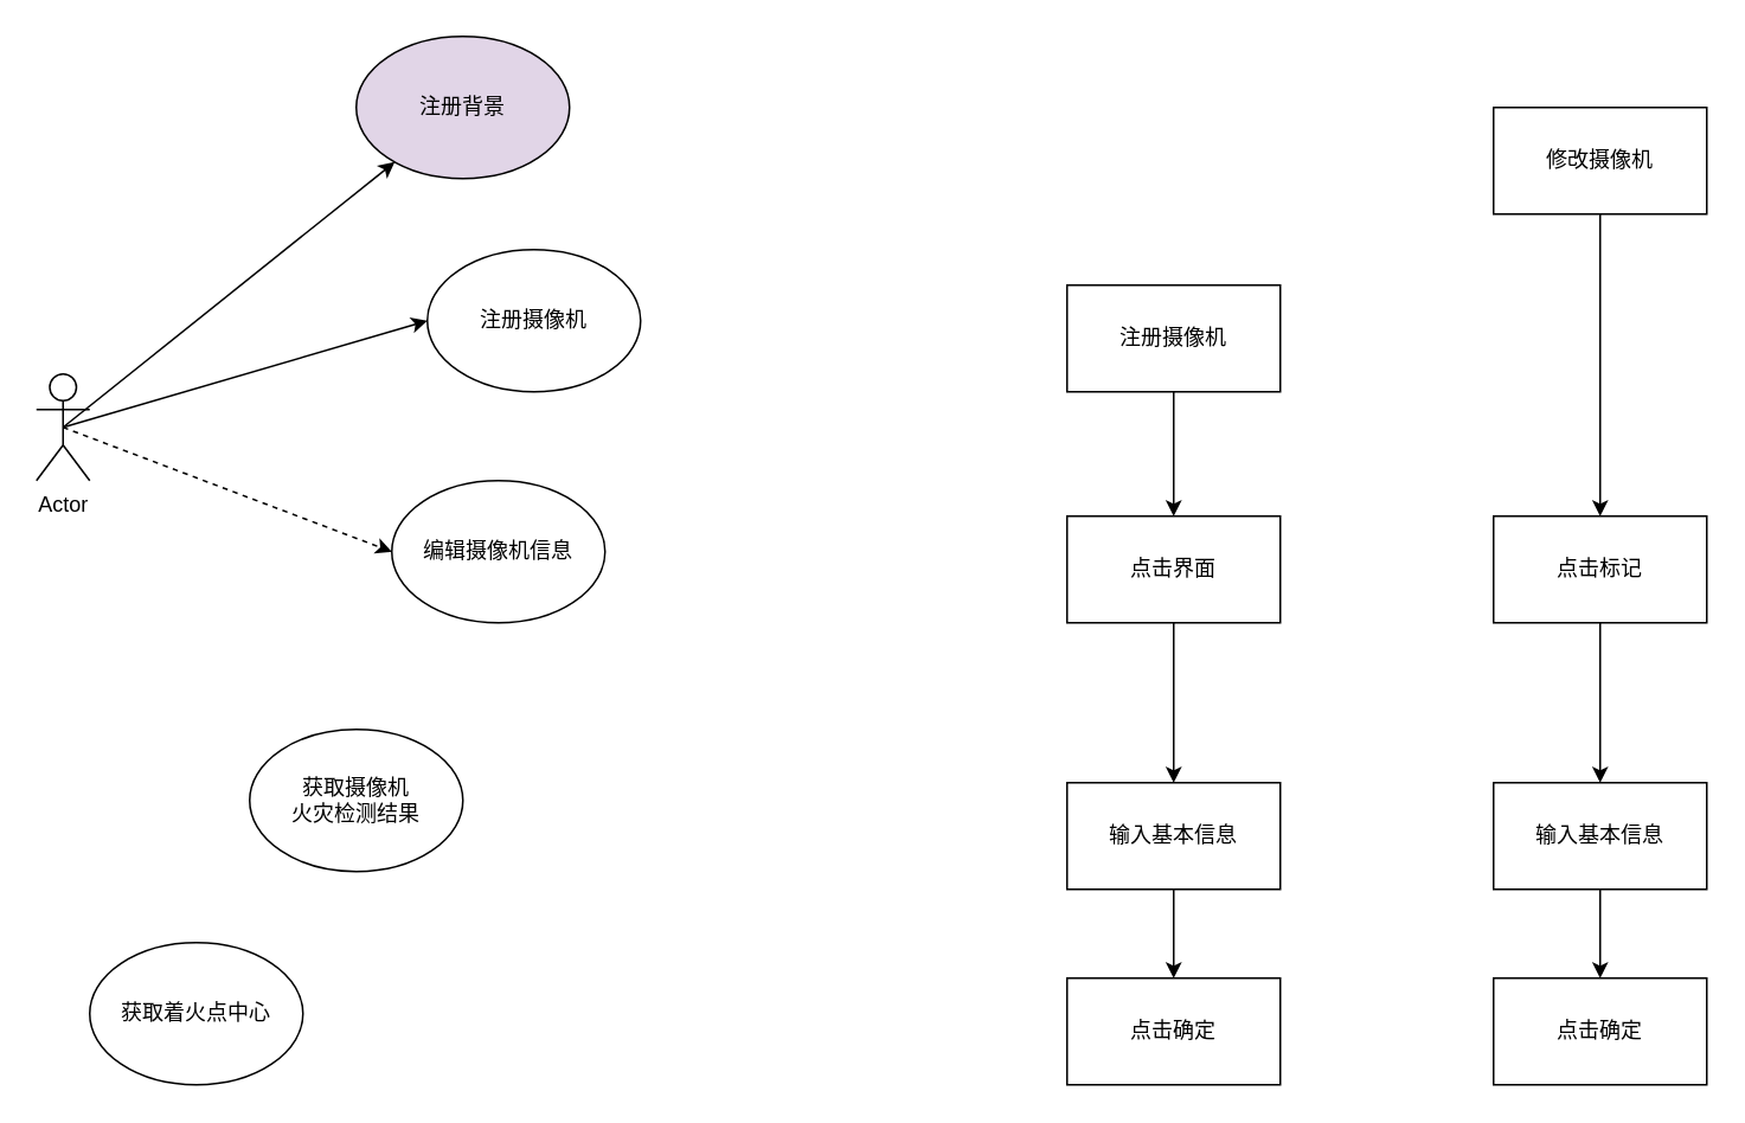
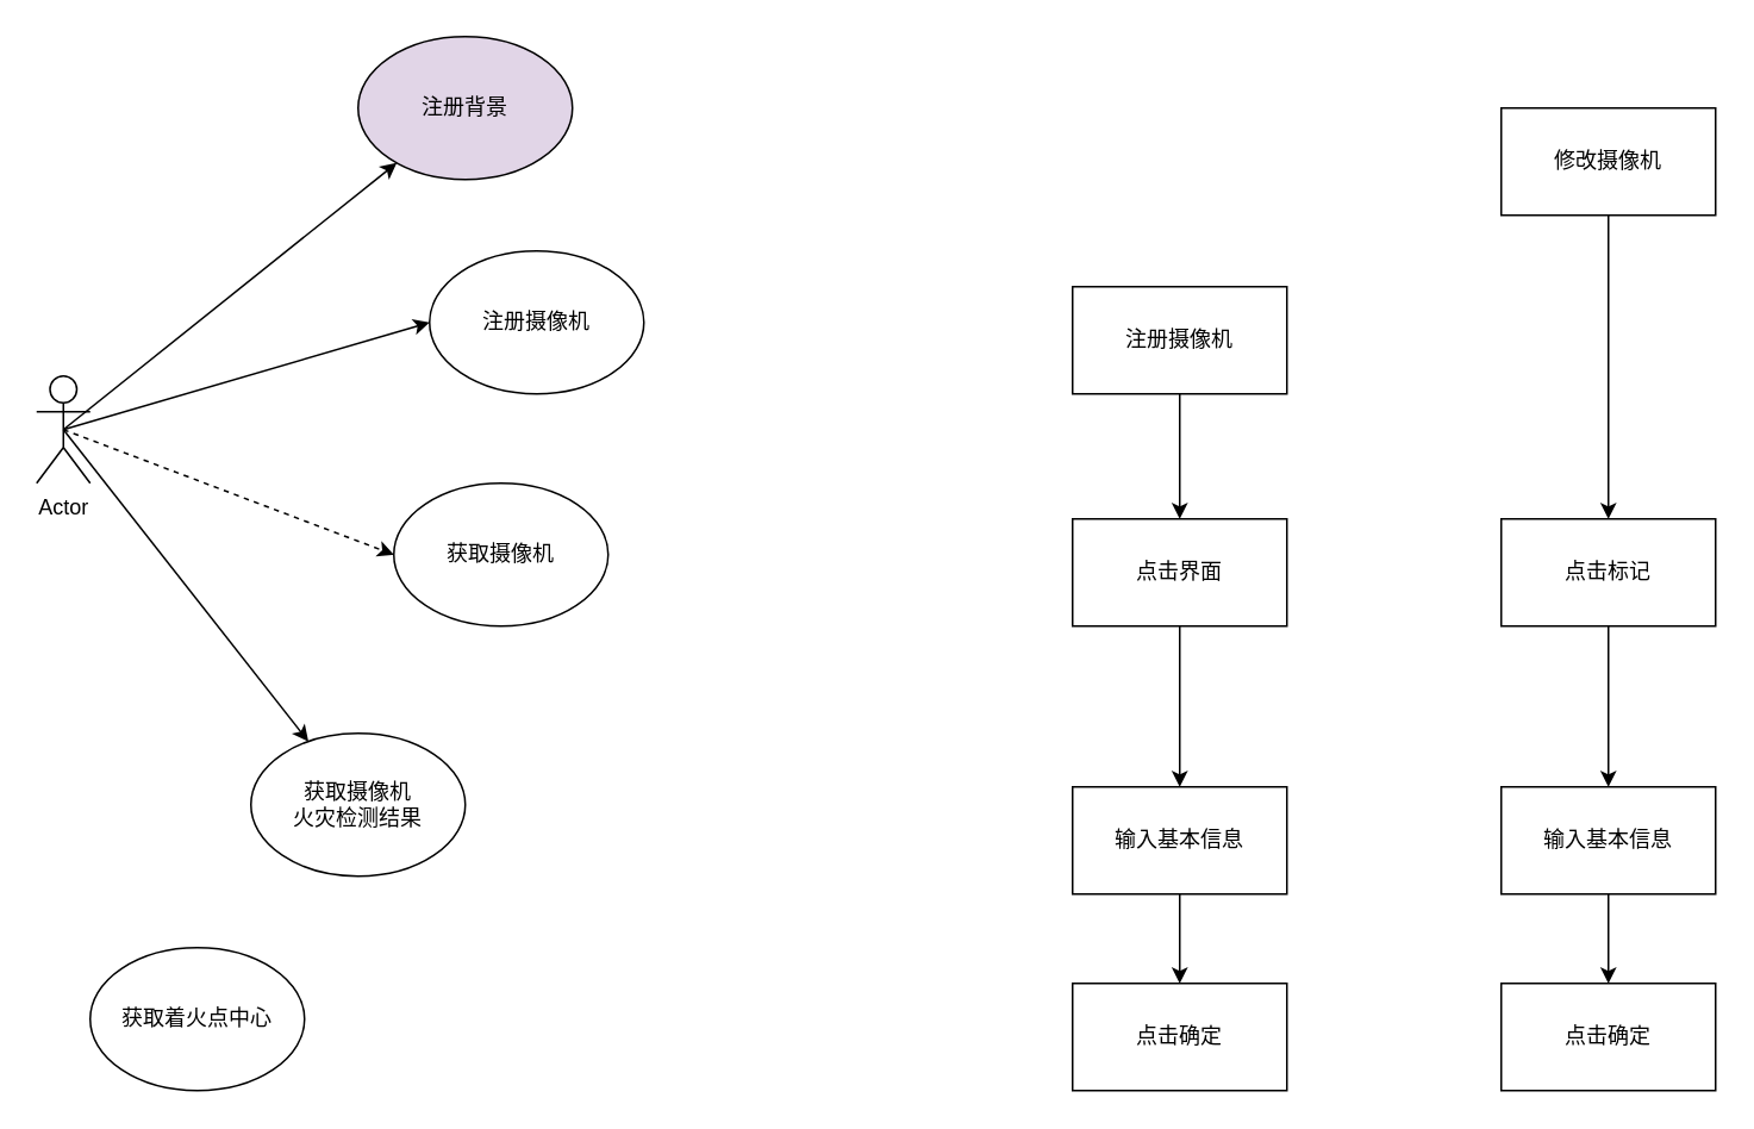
  <mxCell id="0" />
  <mxCell id="1" parent="0" />
+ <mxCell id="2" style="rounded=0;orthogonalLoop=1;jettySize=auto;html=1;exitX=0.5;exitY=0.5;exitDx=0;exitDy=0;exitPerimeter=0;" edge="1" parent="1" source="4" target="9"><mxGeometry relative="1" as="geometry"><mxPoint x="200" y="450" as="targetPoint" /></mxGeometry></mxCell>
  <mxCell id="3" style="rounded=0;orthogonalLoop=1;jettySize=auto;html=1;exitX=0.5;exitY=0.5;exitDx=0;exitDy=0;exitPerimeter=0;" edge="1" parent="1" source="4" target="15"><mxGeometry relative="1" as="geometry"><mxPoint x="260" y="60" as="targetPoint" /></mxGeometry></mxCell>
  <mxCell id="4" value="Actor" style="shape=umlActor;verticalLabelPosition=bottom;verticalAlign=top;html=1;outlineConnect=0;" vertex="1" parent="1"><mxGeometry x="20" y="210" width="30" height="60" as="geometry" /></mxCell>
  <mxCell id="5" value="注册摄像机" style="ellipse;whiteSpace=wrap;html=1;" vertex="1" parent="1"><mxGeometry x="240" y="140" width="120" height="80" as="geometry" /></mxCell>
- <mxCell id="6" value="编辑摄像机信息" style="ellipse;whiteSpace=wrap;html=1;" vertex="1" parent="1"><mxGeometry x="220" y="270" width="120" height="80" as="geometry" /></mxCell>
+ <mxCell id="6" value="获取摄像机" style="ellipse;whiteSpace=wrap;html=1;" vertex="1" parent="1"><mxGeometry x="220" y="270" width="120" height="80" as="geometry" /></mxCell>
  <mxCell id="7" value="" style="endArrow=classic;html=1;rounded=0;exitX=0.5;exitY=0.5;exitDx=0;exitDy=0;exitPerimeter=0;entryX=0;entryY=0.5;entryDx=0;entryDy=0;" edge="1" parent="1" source="4" target="5"><mxGeometry width="50" height="50" relative="1" as="geometry"><mxPoint x="110" y="240" as="sourcePoint" /><mxPoint x="190" y="200" as="targetPoint" /></mxGeometry></mxCell>
  <mxCell id="8" value="" style="endArrow=classic;html=1;rounded=0;exitX=0.5;exitY=0.5;exitDx=0;exitDy=0;exitPerimeter=0;entryX=0;entryY=0.5;entryDx=0;entryDy=0;dashed=1;" edge="1" parent="1" source="4" target="6"><mxGeometry width="50" height="50" relative="1" as="geometry"><mxPoint x="100" y="280" as="sourcePoint" /><mxPoint x="190" y="340" as="targetPoint" /></mxGeometry></mxCell>
  <mxCell id="9" value="获取摄像机&lt;br&gt;火灾&lt;span style=&quot;background-color: initial;&quot;&gt;检测结果&lt;/span&gt;" style="ellipse;whiteSpace=wrap;html=1;" vertex="1" parent="1"><mxGeometry x="140" y="410" width="120" height="80" as="geometry" /></mxCell>
  <mxCell id="10" value="获取着火点中心" style="ellipse;whiteSpace=wrap;html=1;" vertex="1" parent="1"><mxGeometry x="50" y="530" width="120" height="80" as="geometry" /></mxCell>
  <mxCell id="11" style="edgeStyle=orthogonalEdgeStyle;rounded=0;orthogonalLoop=1;jettySize=auto;html=1;exitX=0.5;exitY=1;exitDx=0;exitDy=0;" edge="1" parent="1" source="12" target="14"><mxGeometry relative="1" as="geometry"><mxPoint x="660" y="320" as="targetPoint" /></mxGeometry></mxCell>
  <mxCell id="12" value="注册摄像机" style="rounded=0;whiteSpace=wrap;html=1;" vertex="1" parent="1"><mxGeometry x="600" y="160" width="120" height="60" as="geometry" /></mxCell>
  <mxCell id="13" style="edgeStyle=orthogonalEdgeStyle;rounded=0;orthogonalLoop=1;jettySize=auto;html=1;exitX=0.5;exitY=1;exitDx=0;exitDy=0;" edge="1" parent="1" source="14" target="17"><mxGeometry relative="1" as="geometry"><mxPoint x="660" y="450" as="targetPoint" /></mxGeometry></mxCell>
  <mxCell id="14" value="点击界面" style="rounded=0;whiteSpace=wrap;html=1;" vertex="1" parent="1"><mxGeometry x="600" y="290" width="120" height="60" as="geometry" /></mxCell>
  <mxCell id="15" value="注册背景" style="ellipse;whiteSpace=wrap;html=1;fillColor=#e1d5e7;" vertex="1" parent="1"><mxGeometry x="200" y="20" width="120" height="80" as="geometry" /></mxCell>
  <mxCell id="16" style="edgeStyle=orthogonalEdgeStyle;rounded=0;orthogonalLoop=1;jettySize=auto;html=1;exitX=0.5;exitY=1;exitDx=0;exitDy=0;" edge="1" parent="1" source="17" target="18"><mxGeometry relative="1" as="geometry"><mxPoint x="660" y="580" as="targetPoint" /></mxGeometry></mxCell>
  <mxCell id="17" value="输入基本信息" style="rounded=0;whiteSpace=wrap;html=1;" vertex="1" parent="1"><mxGeometry x="600" y="440" width="120" height="60" as="geometry" /></mxCell>
  <mxCell id="18" value="点击确定" style="rounded=0;whiteSpace=wrap;html=1;" vertex="1" parent="1"><mxGeometry x="600" y="550" width="120" height="60" as="geometry" /></mxCell>
  <mxCell id="19" style="edgeStyle=orthogonalEdgeStyle;rounded=0;orthogonalLoop=1;jettySize=auto;html=1;exitX=0.5;exitY=1;exitDx=0;exitDy=0;" edge="1" parent="1" source="20" target="22"><mxGeometry relative="1" as="geometry"><mxPoint x="900" y="320" as="targetPoint" /></mxGeometry></mxCell>
  <mxCell id="20" value="修改摄像机" style="rounded=0;whiteSpace=wrap;html=1;" vertex="1" parent="1"><mxGeometry x="840" y="60" width="120" height="60" as="geometry" /></mxCell>
  <mxCell id="21" style="edgeStyle=orthogonalEdgeStyle;rounded=0;orthogonalLoop=1;jettySize=auto;html=1;exitX=0.5;exitY=1;exitDx=0;exitDy=0;" edge="1" parent="1" source="22" target="24"><mxGeometry relative="1" as="geometry"><mxPoint x="900" y="450" as="targetPoint" /></mxGeometry></mxCell>
  <mxCell id="22" value="点击标记" style="rounded=0;whiteSpace=wrap;html=1;" vertex="1" parent="1"><mxGeometry x="840" y="290" width="120" height="60" as="geometry" /></mxCell>
  <mxCell id="23" style="edgeStyle=orthogonalEdgeStyle;rounded=0;orthogonalLoop=1;jettySize=auto;html=1;exitX=0.5;exitY=1;exitDx=0;exitDy=0;" edge="1" parent="1" source="24" target="25"><mxGeometry relative="1" as="geometry"><mxPoint x="900" y="580" as="targetPoint" /></mxGeometry></mxCell>
  <mxCell id="24" value="输入基本信息" style="rounded=0;whiteSpace=wrap;html=1;" vertex="1" parent="1"><mxGeometry x="840" y="440" width="120" height="60" as="geometry" /></mxCell>
  <mxCell id="25" value="点击确定" style="rounded=0;whiteSpace=wrap;html=1;" vertex="1" parent="1"><mxGeometry x="840" y="550" width="120" height="60" as="geometry" /></mxCell>
